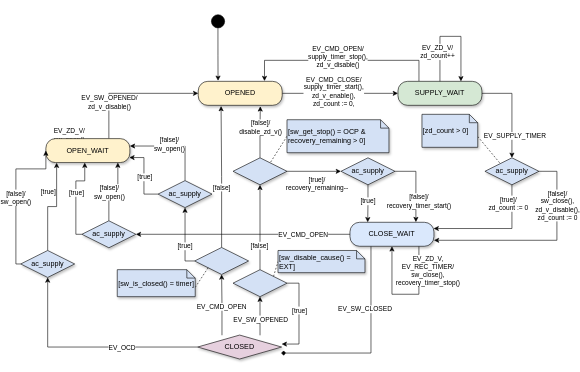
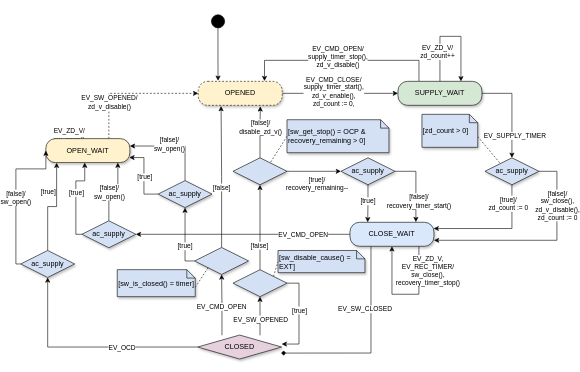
  <mxCell id="0" />
  <mxCell id="1" parent="0" />
  <mxCell id="2" style="edgeStyle=orthogonalEdgeStyle;rounded=0;orthogonalLoop=1;jettySize=auto;html=1;exitX=0.496;exitY=0.883;exitDx=0;exitDy=0;exitPerimeter=0;entryX=0.236;entryY=-0.023;entryDx=0;entryDy=0;entryPerimeter=0;" parent="1" source="3" target="6" edge="1"><mxGeometry relative="1" as="geometry"><mxPoint x="382" y="120" as="targetPoint" /></mxGeometry></mxCell>
  <mxCell id="3" value="" style="ellipse;html=1;shape=startState;fillColor=#000000;strokeColor=default;" parent="1" vertex="1"><mxGeometry x="342" y="20" width="30" height="30" as="geometry" /></mxCell>
  <mxCell id="4" style="edgeStyle=orthogonalEdgeStyle;rounded=0;orthogonalLoop=1;jettySize=auto;html=1;exitX=1;exitY=0.5;exitDx=0;exitDy=0;entryX=0;entryY=0.5;entryDx=0;entryDy=0;" parent="1" source="6" target="57" edge="1"><mxGeometry relative="1" as="geometry"><mxPoint x="741" y="245" as="targetPoint" /></mxGeometry></mxCell>
  <mxCell id="5" value="EV_CMD_CLOSE/&lt;br&gt;supply_timer_start(),&lt;br&gt;zd_v_enable(),&lt;br&gt;zd_count := 0," style="edgeLabel;html=1;align=center;verticalAlign=middle;resizable=0;points=[];" parent="4" vertex="1" connectable="0"><mxGeometry x="-0.196" relative="1" as="geometry"><mxPoint x="7" y="-4" as="offset" /></mxGeometry></mxCell>
- <mxCell id="6" value="OPENED" style="rounded=1;whiteSpace=wrap;html=1;arcSize=40;fontColor=#000000;fillColor=#FFF2CC;strokeColor=default;shadow=1;" parent="1" vertex="1"><mxGeometry x="324" y="135" width="140" height="40" as="geometry" /></mxCell>
+ <mxCell id="6" value="OPENED" style="rounded=1;whiteSpace=wrap;html=1;arcSize=40;fontColor=#000000;fillColor=#FFF2CC;strokeColor=default;shadow=1;dashed=1;" parent="1" vertex="1"><mxGeometry x="324" y="135" width="140" height="40" as="geometry" /></mxCell>
  <mxCell id="7" style="edgeStyle=orthogonalEdgeStyle;rounded=0;orthogonalLoop=1;jettySize=auto;html=1;exitX=0.25;exitY=1;exitDx=0;exitDy=0;entryX=0.994;entryY=0.751;entryDx=0;entryDy=0;entryPerimeter=0;endArrow=diamond;" parent="1" source="13" target="20" edge="1"><mxGeometry relative="1" as="geometry"><mxPoint x="603.46" y="450" as="sourcePoint" /><mxPoint x="562" y="550" as="targetPoint" /></mxGeometry></mxCell>
  <mxCell id="8" value="EV_SW_CLOSED" style="edgeLabel;html=1;align=center;verticalAlign=middle;resizable=0;points=[];" parent="7" vertex="1" connectable="0"><mxGeometry x="0.032" relative="1" as="geometry"><mxPoint x="-11" y="-65" as="offset" /></mxGeometry></mxCell>
  <mxCell id="9" style="edgeStyle=orthogonalEdgeStyle;rounded=0;orthogonalLoop=1;jettySize=auto;html=1;startArrow=none;startFill=0;endArrow=classic;endFill=1;entryX=0.5;entryY=1;entryDx=0;entryDy=0;exitX=0.821;exitY=0.994;exitDx=0;exitDy=0;exitPerimeter=0;" parent="1" source="13" target="13" edge="1"><mxGeometry relative="1" as="geometry"><mxPoint x="702" y="420" as="sourcePoint" /><mxPoint x="637" y="432" as="targetPoint" /><Array as="points"><mxPoint x="692" y="490" /><mxPoint x="647" y="490" /></Array></mxGeometry></mxCell>
  <mxCell id="10" value="EV_ZD_V,&lt;br&gt;EV_REC_TIMER/&lt;br&gt;sw_close(),&lt;br&gt;recovery_timer_stop()" style="edgeLabel;html=1;align=center;verticalAlign=middle;resizable=0;points=[];" parent="9" vertex="1" connectable="0"><mxGeometry x="-0.427" relative="1" as="geometry"><mxPoint x="15" y="-18" as="offset" /></mxGeometry></mxCell>
  <mxCell id="11" style="edgeStyle=orthogonalEdgeStyle;rounded=0;orthogonalLoop=1;jettySize=auto;html=1;exitX=0;exitY=0.5;exitDx=0;exitDy=0;entryX=1;entryY=0.5;entryDx=0;entryDy=0;startArrow=none;startFill=0;endArrow=classic;endFill=1;" parent="1" source="13" target="52" edge="1"><mxGeometry relative="1" as="geometry" /></mxCell>
  <mxCell id="12" value="EV_CMD_OPEN" style="edgeLabel;html=1;align=center;verticalAlign=middle;resizable=0;points=[];" parent="11" vertex="1" connectable="0"><mxGeometry x="-0.627" relative="1" as="geometry"><mxPoint x="-12" as="offset" /></mxGeometry></mxCell>
  <mxCell id="13" value="CLOSE_WAIT" style="rounded=1;whiteSpace=wrap;html=1;arcSize=40;fontColor=#000000;fillColor=#dae8fc;strokeColor=default;shadow=1;" parent="1" vertex="1"><mxGeometry x="577" y="370" width="140" height="40" as="geometry" /></mxCell>
  <mxCell id="14" style="edgeStyle=orthogonalEdgeStyle;rounded=0;orthogonalLoop=1;jettySize=auto;html=1;exitX=0.29;exitY=0.008;exitDx=0;exitDy=0;exitPerimeter=0;entryX=0.5;entryY=1;entryDx=0;entryDy=0;" parent="1" source="20" target="78" edge="1"><mxGeometry relative="1" as="geometry"><mxPoint x="364" y="525" as="targetPoint" /></mxGeometry></mxCell>
  <mxCell id="15" value="EV_CMD_OPEN" style="edgeLabel;html=1;align=center;verticalAlign=middle;resizable=0;points=[];" parent="14" vertex="1" connectable="0"><mxGeometry x="-0.531" y="-1" relative="1" as="geometry"><mxPoint x="-2" y="-24" as="offset" /></mxGeometry></mxCell>
  <mxCell id="16" style="edgeStyle=orthogonalEdgeStyle;rounded=0;orthogonalLoop=1;jettySize=auto;html=1;startArrow=none;startFill=0;endArrow=classic;endFill=1;exitX=0.743;exitY=0.012;exitDx=0;exitDy=0;exitPerimeter=0;entryX=0.5;entryY=1;entryDx=0;entryDy=0;" parent="1" source="20" target="72" edge="1"><mxGeometry relative="1" as="geometry"><mxPoint x="427" y="485" as="sourcePoint" /><mxPoint x="427" y="555" as="targetPoint" /></mxGeometry></mxCell>
  <mxCell id="17" value="EV_SW_OPENED" style="edgeLabel;html=1;align=center;verticalAlign=middle;resizable=0;points=[];" parent="16" vertex="1" connectable="0"><mxGeometry x="0.25" y="-1" relative="1" as="geometry"><mxPoint x="-1" y="13" as="offset" /></mxGeometry></mxCell>
  <mxCell id="18" style="edgeStyle=orthogonalEdgeStyle;rounded=0;orthogonalLoop=1;jettySize=auto;html=1;entryX=0.5;entryY=1;entryDx=0;entryDy=0;startArrow=none;startFill=0;endArrow=classic;endFill=1;" parent="1" source="20" target="66" edge="1"><mxGeometry relative="1" as="geometry" /></mxCell>
  <mxCell id="19" value="EV_OCD" style="edgeLabel;html=1;align=center;verticalAlign=middle;resizable=0;points=[];" parent="18" vertex="1" connectable="0"><mxGeometry x="-0.299" relative="1" as="geometry"><mxPoint x="1" as="offset" /></mxGeometry></mxCell>
  <mxCell id="20" value="CLOSED" style="rhombus;whiteSpace=wrap;html=1;arcSize=40;fontColor=#000000;fillColor=#E6D0DE;strokeColor=default;shadow=1;" parent="1" vertex="1"><mxGeometry x="323" y="558" width="140" height="40" as="geometry" /></mxCell>
  <mxCell id="21" style="edgeStyle=orthogonalEdgeStyle;rounded=0;orthogonalLoop=1;jettySize=auto;html=1;exitX=0.25;exitY=0;exitDx=0;exitDy=0;entryX=0.5;entryY=0;entryDx=0;entryDy=0;" parent="1" source="25" target="25" edge="1"><mxGeometry relative="1" as="geometry"><mxPoint x="115" y="290" as="targetPoint" /><Array as="points"><mxPoint x="90" y="240" /><mxPoint x="125" y="240" /></Array></mxGeometry></mxCell>
  <mxCell id="22" value="EV_ZD_V/&lt;br&gt;sw_open()" style="edgeLabel;align=center;verticalAlign=middle;resizable=0;points=[];html=1;" parent="21" vertex="1" connectable="0"><mxGeometry x="-0.443" y="1" relative="1" as="geometry"><mxPoint x="17" y="-17" as="offset" /></mxGeometry></mxCell>
- <mxCell id="23" style="edgeStyle=orthogonalEdgeStyle;rounded=0;orthogonalLoop=1;jettySize=auto;html=1;entryX=0;entryY=0.5;entryDx=0;entryDy=0;exitX=0.75;exitY=0;exitDx=0;exitDy=0;" parent="1" source="25" target="6" edge="1"><mxGeometry relative="1" as="geometry"><mxPoint x="204" y="275" as="sourcePoint" /></mxGeometry></mxCell>
+ <mxCell id="23" style="edgeStyle=orthogonalEdgeStyle;rounded=0;orthogonalLoop=1;jettySize=auto;html=1;entryX=0;entryY=0.5;entryDx=0;entryDy=0;exitX=0.75;exitY=0;exitDx=0;exitDy=0;dashed=1;" parent="1" source="25" target="6" edge="1"><mxGeometry relative="1" as="geometry"><mxPoint x="204" y="275" as="sourcePoint" /></mxGeometry></mxCell>
  <mxCell id="24" value="EV_SW_OPENED/&lt;br&gt;zd_v_disable()" style="edgeLabel;html=1;align=center;verticalAlign=middle;resizable=0;points=[];" parent="23" vertex="1" connectable="0"><mxGeometry x="-0.549" relative="1" as="geometry"><mxPoint y="-10" as="offset" /></mxGeometry></mxCell>
  <mxCell id="25" value="OPEN_WAIT" style="rounded=1;whiteSpace=wrap;html=1;arcSize=40;fontColor=#000000;fillColor=#FFF2CC;strokeColor=default;shadow=1;" parent="1" vertex="1"><mxGeometry x="70" y="230.5" width="140" height="40" as="geometry" /></mxCell>
  <mxCell id="26" style="edgeStyle=orthogonalEdgeStyle;rounded=0;orthogonalLoop=1;jettySize=auto;html=1;exitX=1;exitY=0.5;exitDx=0;exitDy=0;startArrow=none;startFill=0;endArrow=classic;endFill=1;entryX=0;entryY=0.5;entryDx=0;entryDy=0;" parent="1" source="30" target="47" edge="1"><mxGeometry relative="1" as="geometry"><mxPoint x="567" y="300" as="targetPoint" /></mxGeometry></mxCell>
  <mxCell id="27" value="[true]/ &lt;br&gt;recovery_remaining--" style="edgeLabel;html=1;align=center;verticalAlign=middle;resizable=0;points=[];" parent="26" vertex="1" connectable="0"><mxGeometry x="0.196" y="-2" relative="1" as="geometry"><mxPoint x="-5" y="18" as="offset" /></mxGeometry></mxCell>
  <mxCell id="28" style="edgeStyle=orthogonalEdgeStyle;rounded=0;orthogonalLoop=1;jettySize=auto;html=1;exitX=0.5;exitY=0;exitDx=0;exitDy=0;startArrow=none;startFill=0;endArrow=classic;endFill=1;entryX=0.739;entryY=1.041;entryDx=0;entryDy=0;entryPerimeter=0;" parent="1" source="30" target="6" edge="1"><mxGeometry relative="1" as="geometry"><mxPoint x="437" y="180" as="targetPoint" /></mxGeometry></mxCell>
  <mxCell id="29" value="[false]/&lt;br&gt;disable_zd_v()" style="edgeLabel;html=1;align=center;verticalAlign=middle;resizable=0;points=[];" parent="28" vertex="1" connectable="0"><mxGeometry x="-0.23" relative="1" as="geometry"><mxPoint y="-18" as="offset" /></mxGeometry></mxCell>
  <mxCell id="30" value="" style="rhombus;whiteSpace=wrap;html=1;fillColor=#D4E1F5;strokeColor=default;labelBackgroundColor=none;shadow=1;aspect=fixed;" parent="1" vertex="1"><mxGeometry x="382" y="262.5" width="90" height="45" as="geometry" /></mxCell>
  <mxCell id="31" style="rounded=0;orthogonalLoop=1;jettySize=auto;html=1;startArrow=none;startFill=0;endArrow=none;endFill=0;dashed=1;entryX=0.696;entryY=0.163;entryDx=0;entryDy=0;entryPerimeter=0;exitX=0;exitY=0.5;exitDx=0;exitDy=0;exitPerimeter=0;" parent="1" source="32" target="30" edge="1"><mxGeometry relative="1" as="geometry"><mxPoint x="569" y="475" as="targetPoint" /></mxGeometry></mxCell>
  <mxCell id="32" value="[sw_get_stop() = OCP &amp;amp;&lt;br&gt;recovery_remaining &amp;gt; 0]" style="shape=note;size=14;whiteSpace=wrap;html=1;labelBackgroundColor=none;strokeColor=default;fillColor=#D4E1F5;align=left;shadow=1;" parent="1" vertex="1"><mxGeometry x="472" y="199" width="170" height="55" as="geometry" /></mxCell>
  <mxCell id="33" style="edgeStyle=orthogonalEdgeStyle;rounded=0;orthogonalLoop=1;jettySize=auto;html=1;exitX=0.5;exitY=1;exitDx=0;exitDy=0;startArrow=none;startFill=0;endArrow=classic;endFill=1;entryX=0.996;entryY=0.26;entryDx=0;entryDy=0;entryPerimeter=0;" parent="1" source="37" target="13" edge="1"><mxGeometry relative="1" as="geometry" /></mxCell>
  <mxCell id="34" value="[true]/&lt;br&gt;zd_count := 0" style="edgeLabel;html=1;align=center;verticalAlign=middle;resizable=0;points=[];" parent="33" vertex="1" connectable="0"><mxGeometry x="-0.219" relative="1" as="geometry"><mxPoint y="-42" as="offset" /></mxGeometry></mxCell>
  <mxCell id="35" style="edgeStyle=orthogonalEdgeStyle;rounded=0;orthogonalLoop=1;jettySize=auto;html=1;exitX=1;exitY=0.5;exitDx=0;exitDy=0;startArrow=none;startFill=0;endArrow=classic;endFill=1;entryX=1;entryY=0.75;entryDx=0;entryDy=0;" parent="1" source="37" target="13" edge="1"><mxGeometry relative="1" as="geometry"><mxPoint x="812" y="510" as="targetPoint" /><Array as="points"><mxPoint x="922" y="285" /><mxPoint x="922" y="400" /></Array></mxGeometry></mxCell>
  <mxCell id="36" value="[false]/&lt;br&gt;sw_close(),&lt;br&gt;zd_v_disable(),&lt;br&gt;zd_count := 0" style="edgeLabel;html=1;align=center;verticalAlign=middle;resizable=0;points=[];" parent="35" vertex="1" connectable="0"><mxGeometry x="-0.793" relative="1" as="geometry"><mxPoint y="50" as="offset" /></mxGeometry></mxCell>
  <mxCell id="37" value="ac_supply" style="rhombus;whiteSpace=wrap;html=1;fillColor=#D4E1F5;strokeColor=default;labelBackgroundColor=none;shadow=1;aspect=fixed;" parent="1" vertex="1"><mxGeometry x="802" y="262.5" width="90" height="45" as="geometry" /></mxCell>
  <mxCell id="38" style="edgeStyle=orthogonalEdgeStyle;rounded=0;orthogonalLoop=1;jettySize=auto;html=1;exitX=0.5;exitY=0;exitDx=0;exitDy=0;entryX=1;entryY=0.309;entryDx=0;entryDy=0;startArrow=none;startFill=0;endArrow=classic;endFill=1;entryPerimeter=0;" parent="1" source="42" target="25" edge="1"><mxGeometry relative="1" as="geometry" /></mxCell>
  <mxCell id="39" value="[false]/&lt;br&gt;sw_open()" style="edgeLabel;html=1;align=center;verticalAlign=middle;resizable=0;points=[];" parent="38" vertex="1" connectable="0"><mxGeometry x="-0.171" relative="1" as="geometry"><mxPoint x="-22" y="-3" as="offset" /></mxGeometry></mxCell>
  <mxCell id="40" style="edgeStyle=orthogonalEdgeStyle;rounded=0;orthogonalLoop=1;jettySize=auto;html=1;exitX=0;exitY=0.5;exitDx=0;exitDy=0;entryX=0.994;entryY=0.789;entryDx=0;entryDy=0;startArrow=none;startFill=0;endArrow=classic;endFill=1;entryPerimeter=0;" parent="1" source="42" target="25" edge="1"><mxGeometry relative="1" as="geometry" /></mxCell>
  <mxCell id="41" value="[true]" style="edgeLabel;html=1;align=center;verticalAlign=middle;resizable=0;points=[];" parent="40" vertex="1" connectable="0"><mxGeometry x="-0.273" y="1" relative="1" as="geometry"><mxPoint x="2" y="-12" as="offset" /></mxGeometry></mxCell>
  <mxCell id="42" value="ac_supply" style="rhombus;whiteSpace=wrap;html=1;fillColor=#D4E1F5;strokeColor=default;labelBackgroundColor=none;shadow=1;aspect=fixed;" parent="1" vertex="1"><mxGeometry x="257" y="300.5" width="90" height="45" as="geometry" /></mxCell>
  <mxCell id="43" style="edgeStyle=orthogonalEdgeStyle;rounded=0;orthogonalLoop=1;jettySize=auto;html=1;entryX=0.211;entryY=-0.001;entryDx=0;entryDy=0;startArrow=none;startFill=0;endArrow=classic;endFill=1;entryPerimeter=0;" parent="1" source="47" target="13" edge="1"><mxGeometry relative="1" as="geometry" /></mxCell>
  <mxCell id="44" value="[true]" style="edgeLabel;html=1;align=center;verticalAlign=middle;resizable=0;points=[];" parent="43" vertex="1" connectable="0"><mxGeometry x="0.196" relative="1" as="geometry"><mxPoint y="-10" as="offset" /></mxGeometry></mxCell>
  <mxCell id="45" style="edgeStyle=orthogonalEdgeStyle;rounded=0;orthogonalLoop=1;jettySize=auto;html=1;exitX=1;exitY=0.5;exitDx=0;exitDy=0;entryX=0.785;entryY=-0.01;entryDx=0;entryDy=0;startArrow=none;startFill=0;endArrow=classic;endFill=1;entryPerimeter=0;" parent="1" source="47" target="13" edge="1"><mxGeometry relative="1" as="geometry" /></mxCell>
  <mxCell id="46" value="[false]/ &lt;br&gt;recovery_timer_start()" style="edgeLabel;html=1;align=center;verticalAlign=middle;resizable=0;points=[];" parent="45" vertex="1" connectable="0"><mxGeometry x="-0.277" y="-1" relative="1" as="geometry"><mxPoint x="6" y="41" as="offset" /></mxGeometry></mxCell>
  <mxCell id="47" value="ac_supply" style="rhombus;whiteSpace=wrap;html=1;fillColor=#D4E1F5;strokeColor=default;labelBackgroundColor=none;shadow=1;aspect=fixed;" parent="1" vertex="1"><mxGeometry x="562" y="262.5" width="90" height="45" as="geometry" /></mxCell>
  <mxCell id="48" style="edgeStyle=orthogonalEdgeStyle;rounded=0;orthogonalLoop=1;jettySize=auto;html=1;startArrow=none;startFill=0;endArrow=classic;endFill=1;exitX=0;exitY=0.5;exitDx=0;exitDy=0;entryX=0.463;entryY=1.003;entryDx=0;entryDy=0;entryPerimeter=0;" parent="1" source="52" target="25" edge="1"><mxGeometry relative="1" as="geometry"><mxPoint x="105" y="315" as="targetPoint" /><Array as="points"><mxPoint x="120" y="390" /><mxPoint x="120" y="301" /></Array></mxGeometry></mxCell>
  <mxCell id="49" value="[true]" style="edgeLabel;html=1;align=center;verticalAlign=middle;resizable=0;points=[];" parent="48" vertex="1" connectable="0"><mxGeometry x="-0.353" relative="1" as="geometry"><mxPoint y="-33" as="offset" /></mxGeometry></mxCell>
  <mxCell id="50" style="edgeStyle=orthogonalEdgeStyle;rounded=0;orthogonalLoop=1;jettySize=auto;html=1;exitX=0.5;exitY=0;exitDx=0;exitDy=0;startArrow=none;startFill=0;endArrow=classic;endFill=1;entryX=0.857;entryY=1;entryDx=0;entryDy=0;entryPerimeter=0;" parent="1" source="52" target="25" edge="1"><mxGeometry relative="1" as="geometry"><mxPoint x="175" y="310" as="targetPoint" /></mxGeometry></mxCell>
  <mxCell id="51" value="[false]/&lt;br&gt;sw_open()" style="edgeLabel;html=1;align=center;verticalAlign=middle;resizable=0;points=[];" parent="50" vertex="1" connectable="0"><mxGeometry x="-0.316" y="-1" relative="1" as="geometry"><mxPoint x="-1" y="-10" as="offset" /></mxGeometry></mxCell>
  <mxCell id="52" value="ac_supply" style="rhombus;whiteSpace=wrap;html=1;fillColor=#D4E1F5;strokeColor=default;labelBackgroundColor=none;shadow=1;aspect=fixed;" parent="1" vertex="1"><mxGeometry x="130" y="367.5" width="90" height="45" as="geometry" /></mxCell>
  <mxCell id="53" style="edgeStyle=orthogonalEdgeStyle;rounded=0;orthogonalLoop=1;jettySize=auto;html=1;entryX=0.5;entryY=0;entryDx=0;entryDy=0;startArrow=none;startFill=0;endArrow=classic;endFill=1;" parent="1" source="57" target="37" edge="1"><mxGeometry relative="1" as="geometry" /></mxCell>
  <mxCell id="54" value="EV_SUPPLY_TIMER" style="edgeLabel;html=1;align=center;verticalAlign=middle;resizable=0;points=[];" parent="53" vertex="1" connectable="0"><mxGeometry x="-0.535" relative="1" as="geometry"><mxPoint x="17" y="70" as="offset" /></mxGeometry></mxCell>
  <mxCell id="55" style="edgeStyle=orthogonalEdgeStyle;rounded=0;orthogonalLoop=1;jettySize=auto;html=1;exitX=0.25;exitY=0;exitDx=0;exitDy=0;entryX=0.789;entryY=-0.013;entryDx=0;entryDy=0;startArrow=none;startFill=0;endArrow=classic;endFill=1;entryPerimeter=0;" parent="1" source="57" target="6" edge="1"><mxGeometry relative="1" as="geometry"><Array as="points"><mxPoint x="692" y="100" /><mxPoint x="434" y="100" /><mxPoint x="434" y="135" /></Array></mxGeometry></mxCell>
  <mxCell id="56" value="EV_CMD_OPEN/&lt;br&gt;supply_timer_stop(),&lt;br&gt;zd_v_disable()" style="edgeLabel;html=1;align=center;verticalAlign=middle;resizable=0;points=[];" parent="55" vertex="1" connectable="0"><mxGeometry x="-0.155" y="1" relative="1" as="geometry"><mxPoint x="-33" y="-8" as="offset" /></mxGeometry></mxCell>
  <mxCell id="57" value="SUPPLY_WAIT" style="rounded=1;whiteSpace=wrap;html=1;arcSize=40;fontColor=#000000;fillColor=#d5e8d4;strokeColor=default;shadow=1;" parent="1" vertex="1"><mxGeometry x="657" y="135" width="140" height="40" as="geometry" /></mxCell>
  <mxCell id="58" style="edgeStyle=orthogonalEdgeStyle;rounded=0;orthogonalLoop=1;jettySize=auto;html=1;exitX=0.5;exitY=0;exitDx=0;exitDy=0;entryX=0.75;entryY=0;entryDx=0;entryDy=0;startArrow=none;startFill=0;endArrow=classic;endFill=1;" parent="1" source="57" target="57" edge="1"><mxGeometry relative="1" as="geometry"><Array as="points"><mxPoint x="727" y="60" /><mxPoint x="762" y="60" /></Array></mxGeometry></mxCell>
  <mxCell id="59" value="EV_ZD_V/&lt;br&gt;zd_count++" style="edgeLabel;html=1;align=center;verticalAlign=middle;resizable=0;points=[];" parent="58" vertex="1" connectable="0"><mxGeometry x="-0.03" relative="1" as="geometry"><mxPoint x="-20" y="25" as="offset" /></mxGeometry></mxCell>
  <mxCell id="60" style="rounded=0;orthogonalLoop=1;jettySize=auto;html=1;entryX=0.285;entryY=0.215;entryDx=0;entryDy=0;entryPerimeter=0;startArrow=none;startFill=0;endArrow=none;endFill=0;dashed=1;exitX=0;exitY=0;exitDx=93;exitDy=37;exitPerimeter=0;" parent="1" source="61" target="37" edge="1"><mxGeometry relative="1" as="geometry" /></mxCell>
  <mxCell id="61" value="[zd_count &amp;gt; 0]" style="shape=note;size=14;whiteSpace=wrap;html=1;labelBackgroundColor=none;strokeColor=default;fillColor=#D4E1F5;align=left;shadow=1;" parent="1" vertex="1"><mxGeometry x="697" y="190" width="93" height="55" as="geometry" /></mxCell>
  <mxCell id="62" style="edgeStyle=orthogonalEdgeStyle;rounded=0;orthogonalLoop=1;jettySize=auto;html=1;exitX=0.5;exitY=0;exitDx=0;exitDy=0;startArrow=none;startFill=0;endArrow=classic;endFill=1;entryX=0.128;entryY=1.006;entryDx=0;entryDy=0;entryPerimeter=0;" parent="1" source="66" target="25" edge="1"><mxGeometry relative="1" as="geometry"><mxPoint x="75" y="325" as="targetPoint" /></mxGeometry></mxCell>
  <mxCell id="63" value="[true]" style="edgeLabel;html=1;align=center;verticalAlign=middle;resizable=0;points=[];" parent="62" vertex="1" connectable="0"><mxGeometry x="-0.239" y="1" relative="1" as="geometry"><mxPoint x="1" y="-38" as="offset" /></mxGeometry></mxCell>
  <mxCell id="64" style="edgeStyle=orthogonalEdgeStyle;rounded=0;orthogonalLoop=1;jettySize=auto;html=1;exitX=0;exitY=0.5;exitDx=0;exitDy=0;entryX=0;entryY=0.5;entryDx=0;entryDy=0;startArrow=none;startFill=0;endArrow=classic;endFill=1;" parent="1" source="66" target="25" edge="1"><mxGeometry relative="1" as="geometry"><Array as="points"><mxPoint x="20" y="440" /><mxPoint x="20" y="281" /></Array></mxGeometry></mxCell>
  <mxCell id="65" value="[false]/&lt;br&gt;sw_open()" style="edgeLabel;html=1;align=center;verticalAlign=middle;resizable=0;points=[];" parent="64" vertex="1" connectable="0"><mxGeometry x="-0.788" y="1" relative="1" as="geometry"><mxPoint y="-93" as="offset" /></mxGeometry></mxCell>
  <mxCell id="66" value="ac_supply" style="rhombus;whiteSpace=wrap;html=1;fillColor=#D4E1F5;strokeColor=default;labelBackgroundColor=none;shadow=1;aspect=fixed;" parent="1" vertex="1"><mxGeometry x="28" y="417" width="90" height="45" as="geometry" /></mxCell>
  <mxCell id="67" style="edgeStyle=orthogonalEdgeStyle;rounded=0;orthogonalLoop=1;jettySize=auto;html=1;exitX=1;exitY=0.5;exitDx=0;exitDy=0;entryX=1.001;entryY=0.376;entryDx=0;entryDy=0;entryPerimeter=0;" parent="1" source="72" target="20" edge="1"><mxGeometry relative="1" as="geometry"><mxPoint x="497" y="610" as="targetPoint" /></mxGeometry></mxCell>
  <mxCell id="68" value="[true]" style="edgeLabel;html=1;align=center;verticalAlign=middle;resizable=0;points=[];" parent="67" vertex="1" connectable="0"><mxGeometry x="-0.131" relative="1" as="geometry"><mxPoint as="offset" /></mxGeometry></mxCell>
  <mxCell id="69" style="edgeStyle=orthogonalEdgeStyle;rounded=0;orthogonalLoop=1;jettySize=auto;html=1;exitX=0.5;exitY=0;exitDx=0;exitDy=0;entryX=0.5;entryY=1;entryDx=0;entryDy=0;" parent="1" source="72" target="30" edge="1"><mxGeometry relative="1" as="geometry" /></mxCell>
  <mxCell id="70" value="[false]" style="edgeLabel;html=1;align=center;verticalAlign=middle;resizable=0;points=[];" parent="69" vertex="1" connectable="0"><mxGeometry x="-0.418" y="2" relative="1" as="geometry"><mxPoint as="offset" /></mxGeometry></mxCell>
  <mxCell id="71" style="rounded=0;orthogonalLoop=1;jettySize=auto;html=1;exitX=1;exitY=0;exitDx=0;exitDy=0;entryX=0;entryY=0.5;entryDx=0;entryDy=0;entryPerimeter=0;dashed=1;endArrow=none;endFill=0;" parent="1" source="72" target="73" edge="1"><mxGeometry relative="1" as="geometry" /></mxCell>
  <mxCell id="72" value="" style="rhombus;whiteSpace=wrap;html=1;fillColor=#D4E1F5;strokeColor=default;labelBackgroundColor=none;shadow=1;aspect=fixed;" parent="1" vertex="1"><mxGeometry x="382" y="449" width="90" height="45" as="geometry" /></mxCell>
  <mxCell id="73" value="[sw_disable_cause() = EXT]" style="shape=note;size=14;whiteSpace=wrap;html=1;labelBackgroundColor=none;strokeColor=default;fillColor=#D4E1F5;align=left;shadow=1;" parent="1" vertex="1"><mxGeometry x="457" y="417" width="145" height="37" as="geometry" /></mxCell>
  <mxCell id="74" style="edgeStyle=orthogonalEdgeStyle;rounded=0;orthogonalLoop=1;jettySize=auto;html=1;exitX=0.5;exitY=0;exitDx=0;exitDy=0;endArrow=classic;endFill=1;entryX=0.272;entryY=1.029;entryDx=0;entryDy=0;entryPerimeter=0;" edge="1" parent="1" source="78" target="6"><mxGeometry relative="1" as="geometry"><mxPoint x="357" y="190" as="targetPoint" /></mxGeometry></mxCell>
  <mxCell id="75" value="[false]" style="edgeLabel;html=1;align=center;verticalAlign=middle;resizable=0;points=[];" vertex="1" connectable="0" parent="74"><mxGeometry x="-0.147" y="1" relative="1" as="geometry"><mxPoint as="offset" /></mxGeometry></mxCell>
  <mxCell id="76" style="edgeStyle=orthogonalEdgeStyle;rounded=0;orthogonalLoop=1;jettySize=auto;html=1;exitX=0;exitY=0.5;exitDx=0;exitDy=0;entryX=0.5;entryY=1;entryDx=0;entryDy=0;endArrow=classic;endFill=1;" edge="1" parent="1" source="78" target="42"><mxGeometry relative="1" as="geometry"><Array as="points"><mxPoint x="302" y="435" /></Array></mxGeometry></mxCell>
  <mxCell id="77" value="[true]" style="edgeLabel;html=1;align=center;verticalAlign=middle;resizable=0;points=[];" vertex="1" connectable="0" parent="76"><mxGeometry x="-0.216" y="1" relative="1" as="geometry"><mxPoint as="offset" /></mxGeometry></mxCell>
  <mxCell id="78" value="" style="rhombus;whiteSpace=wrap;html=1;fillColor=#D4E1F5;strokeColor=default;labelBackgroundColor=none;shadow=1;aspect=fixed;" vertex="1" parent="1"><mxGeometry x="318" y="412" width="90" height="45" as="geometry" /></mxCell>
  <mxCell id="79" style="rounded=0;orthogonalLoop=1;jettySize=auto;html=1;entryX=0;entryY=1;entryDx=0;entryDy=0;dashed=1;endArrow=none;endFill=0;exitX=0;exitY=0;exitDx=130;exitDy=29.5;exitPerimeter=0;" edge="1" parent="1" source="80" target="78"><mxGeometry relative="1" as="geometry" /></mxCell>
  <mxCell id="80" value="[sw_is_closed() = timer]" style="shape=note;size=14;whiteSpace=wrap;html=1;labelBackgroundColor=none;strokeColor=default;fillColor=#D4E1F5;align=left;shadow=1;" vertex="1" parent="1"><mxGeometry x="189" y="449" width="130" height="45" as="geometry" /></mxCell>
